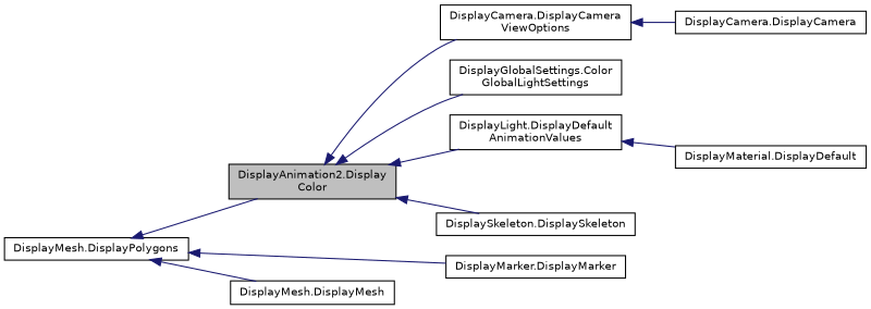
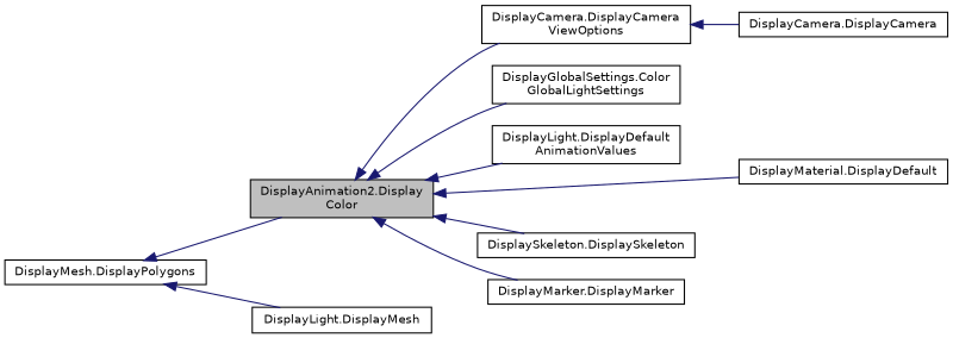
  digraph {
    rankdir=LR
    node [color=black fillcolor=white fontname=Helvetica fontsize=10 shape=record style=filled]
    edge [color=midnightblue dir=back fontname=Helvetica fontsize=10 labelfontname=Helvetica labelfontsize=10 style=solid]
    n1 [fillcolor=grey75 fontcolor=black height=0.2 label="DisplayAnimation2.Display\lColor" width=0.4]
    n2 [height=0.2 label="DisplayCamera.DisplayCamera\lViewOptions" width=0.4]
    n3 [height=0.2 label="DisplayGlobalSettings.Color\lGlobalLightSettings" width=0.4]
    n4 [height=0.2 label="DisplayLight.DisplayDefault\lAnimationValues" width=0.4]
    n5 [height=0.2 label="DisplayMarker.DisplayMarker" width=0.4]
    n6 [height=0.2 label="DisplayMaterial.DisplayDefault" width=0.4]
    n7 [height=0.2 label="DisplaySkeleton.DisplaySkeleton" width=0.4]
    n8 [height=0.2 label="DisplayCamera.DisplayCamera" width=0.4]
    n9 [height=0.2 label="DisplayMesh.DisplayPolygons" width=0.4]
-   n10 [height=0.2 label="DisplayMesh.DisplayMesh" width=0.4]
+   n10 [height=0.2 label="DisplayLight.DisplayMesh" width=0.4]
    n1 -> n2
    n1 -> n3
    n1 -> n4
-   n9 -> n5
-   n4 -> n6
+   n1 -> n5
+   n1 -> n6
    n1 -> n7
    n2 -> n8
    n9 -> n1
    n9 -> n10
  }
